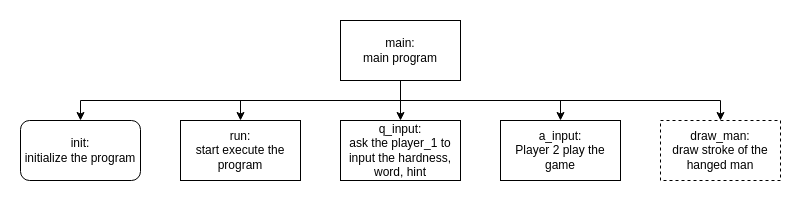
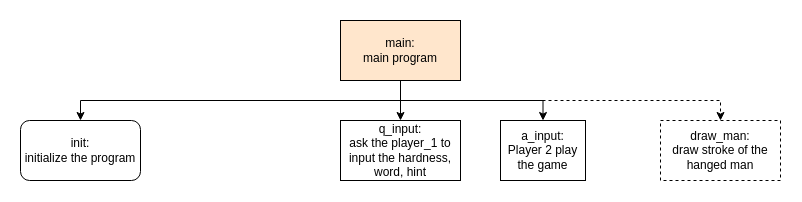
  <mxCell id="0" />
  <mxCell id="1" parent="0" />
  <mxCell id="2" style="edgeStyle=orthogonalEdgeStyle;rounded=0;orthogonalLoop=1;jettySize=auto;html=1;exitX=0.5;exitY=1;exitDx=0;exitDy=0;entryX=0.5;entryY=0;entryDx=0;entryDy=0;" edge="1" parent="1" source="7" target="9"><mxGeometry relative="1" as="geometry" /></mxCell>
- <mxCell id="3" style="edgeStyle=orthogonalEdgeStyle;rounded=0;orthogonalLoop=1;jettySize=auto;html=1;exitX=0.5;exitY=1;exitDx=0;exitDy=0;entryX=0.5;entryY=0;entryDx=0;entryDy=0;" edge="1" parent="1" source="7" target="10"><mxGeometry relative="1" as="geometry" /></mxCell>
  <mxCell id="4" style="edgeStyle=orthogonalEdgeStyle;rounded=0;orthogonalLoop=1;jettySize=auto;html=1;exitX=0.5;exitY=1;exitDx=0;exitDy=0;entryX=0.5;entryY=0;entryDx=0;entryDy=0;" edge="1" parent="1" source="7" target="11"><mxGeometry relative="1" as="geometry" /></mxCell>
  <mxCell id="5" style="edgeStyle=orthogonalEdgeStyle;rounded=0;orthogonalLoop=1;jettySize=auto;html=1;exitX=0.5;exitY=1;exitDx=0;exitDy=0;entryX=0.5;entryY=0;entryDx=0;entryDy=0;" edge="1" parent="1" source="7" target="12"><mxGeometry relative="1" as="geometry" /></mxCell>
- <mxCell id="6" style="edgeStyle=orthogonalEdgeStyle;rounded=0;orthogonalLoop=1;jettySize=auto;html=1;exitX=0.5;exitY=1;exitDx=0;exitDy=0;entryX=0.5;entryY=0;entryDx=0;entryDy=0;" edge="1" parent="1" source="7" target="8"><mxGeometry relative="1" as="geometry" /></mxCell>
- <mxCell id="7" value="main:&lt;br&gt;main program" style="rounded=0;whiteSpace=wrap;html=1;" vertex="1" parent="1"><mxGeometry x="340" y="20" width="120" height="60" as="geometry" /></mxCell>
+ <mxCell id="6" style="edgeStyle=orthogonalEdgeStyle;rounded=0;orthogonalLoop=1;jettySize=auto;html=1;exitX=0.5;exitY=1;exitDx=0;exitDy=0;entryX=0.5;entryY=0;entryDx=0;entryDy=0;dashed=1;" edge="1" parent="1" source="7" target="8"><mxGeometry relative="1" as="geometry" /></mxCell>
+ <mxCell id="7" value="main:&lt;br&gt;main program" style="rounded=0;whiteSpace=wrap;html=1;fillColor=#ffe6cc;" vertex="1" parent="1"><mxGeometry x="340" y="20" width="120" height="60" as="geometry" /></mxCell>
  <mxCell id="8" value="draw_man:&lt;br&gt;draw stroke of the hanged man" style="rounded=0;whiteSpace=wrap;html=1;dashed=1;" vertex="1" parent="1"><mxGeometry x="660" y="120" width="120" height="60" as="geometry" /></mxCell>
  <mxCell id="9" value="init:&lt;br&gt;initialize the program" style="whiteSpace=wrap;html=1;rounded=1;" vertex="1" parent="1"><mxGeometry x="20" y="120" width="120" height="60" as="geometry" /></mxCell>
- <mxCell id="10" value="run:&lt;br&gt;start execute the program" style="rounded=0;whiteSpace=wrap;html=1;" vertex="1" parent="1"><mxGeometry x="180" y="120" width="120" height="60" as="geometry" /></mxCell>
  <mxCell id="11" value="q_input:&lt;br&gt;ask the player_1 to input the hardness, word, hint" style="rounded=0;whiteSpace=wrap;html=1;" vertex="1" parent="1"><mxGeometry x="340" y="120" width="120" height="60" as="geometry" /></mxCell>
- <mxCell id="12" value="a_input:&lt;br&gt;Player 2 play the game" style="rounded=0;whiteSpace=wrap;html=1;" vertex="1" parent="1"><mxGeometry x="500" y="120" width="120" height="60" as="geometry" /></mxCell>
+ <mxCell id="12" value="a_input:&lt;br&gt;Player 2 play the game" style="rounded=0;whiteSpace=wrap;html=1;" vertex="1" parent="1"><mxGeometry x="500" y="120" width="85" height="60" as="geometry" /></mxCell>
